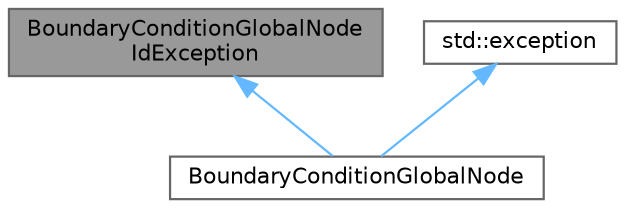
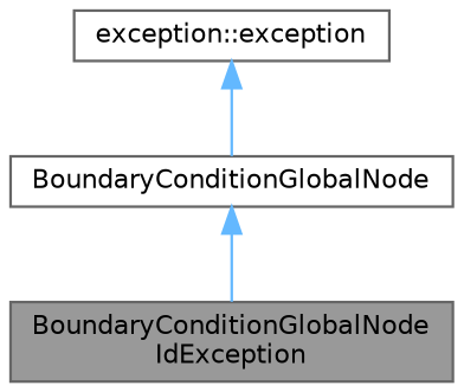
  digraph {
    node [color=gray40 fillcolor=white fontname=Helvetica fontsize=10 shape=box style=filled]
    edge [color=steelblue1 dir=back fontname=Helvetica fontsize=10 labelfontname=Helvetica labelfontsize=10 style=solid]
    n1 [fillcolor=grey60 fontcolor=black height=0.2 label="BoundaryConditionGlobalNode\lIdException" width=0.4]
    n2 [height=0.2 label=BoundaryConditionGlobalNode width=0.4]
-   n3 [height=0.2 label="std::exception" width=0.4]
-   n1 -> n2
+   n3 [height=0.2 label="exception::exception" width=0.4]
+   n2 -> n1
    n3 -> n2
  }
